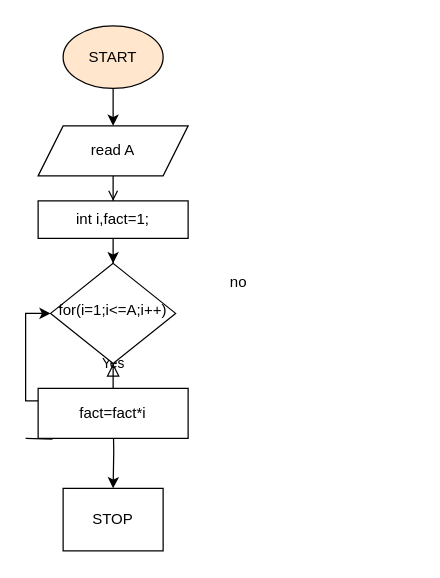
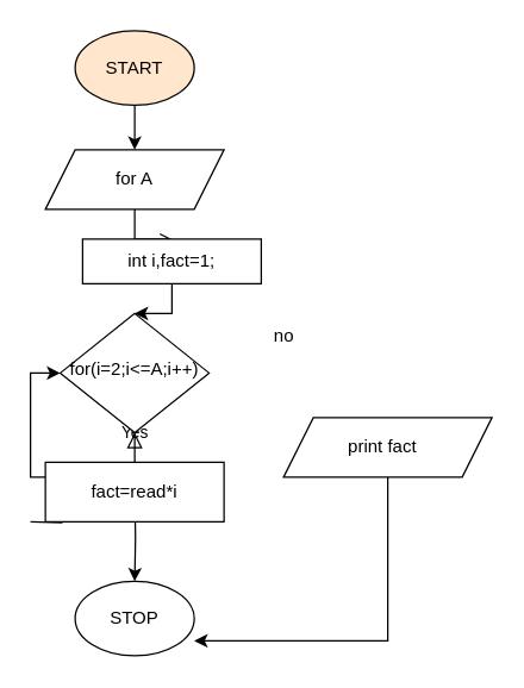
  <mxCell id="0" />
  <mxCell id="1" parent="0" />
  <mxCell id="2" value="Yes" style="rounded=0;html=1;jettySize=auto;orthogonalLoop=1;fontSize=11;endArrow=block;endFill=0;endSize=8;strokeWidth=1;shadow=0;labelBackgroundColor=none;edgeStyle=orthogonalEdgeStyle;" edge="1" parent="1" source="3"><mxGeometry y="20" relative="1" as="geometry"><mxPoint as="offset" /><mxPoint x="90" y="290" as="targetPoint" /></mxGeometry></mxCell>
- <mxCell id="3" value="for(i=1;i&amp;lt;=A;i++)" style="rhombus;whiteSpace=wrap;html=1;shadow=0;fontFamily=Helvetica;fontSize=12;align=center;strokeWidth=1;spacing=6;spacingTop=-4;" vertex="1" parent="1"><mxGeometry x="40" y="210" width="100" height="80" as="geometry" /></mxCell>
+ <mxCell id="3" value="for(i=2;i&amp;lt;=A;i++)" style="rhombus;whiteSpace=wrap;html=1;shadow=0;fontFamily=Helvetica;fontSize=12;align=center;strokeWidth=1;spacing=6;spacingTop=-4;" vertex="1" parent="1"><mxGeometry x="40" y="210" width="100" height="80" as="geometry" /></mxCell>
  <mxCell id="4" style="edgeStyle=orthogonalEdgeStyle;rounded=0;orthogonalLoop=1;jettySize=auto;html=1;entryX=0.5;entryY=0;entryDx=0;entryDy=0;" edge="1" parent="1" target="7"><mxGeometry relative="1" as="geometry"><mxPoint x="90" y="330" as="sourcePoint" /></mxGeometry></mxCell>
  <mxCell id="5" style="edgeStyle=orthogonalEdgeStyle;rounded=0;orthogonalLoop=1;jettySize=auto;html=1;entryX=0.5;entryY=0;entryDx=0;entryDy=0;" edge="1" parent="1" source="6"><mxGeometry relative="1" as="geometry"><mxPoint x="90" y="100" as="targetPoint" /></mxGeometry></mxCell>
  <mxCell id="6" value="START" style="ellipse;whiteSpace=wrap;html=1;fillColor=#ffe6cc;" vertex="1" parent="1"><mxGeometry x="50" y="20" width="80" height="50" as="geometry" /></mxCell>
- <mxCell id="7" value="STOP" style="whiteSpace=wrap;html=1;rounded=0;" vertex="1" parent="1"><mxGeometry x="50" y="390" width="80" height="50" as="geometry" /></mxCell>
+ <mxCell id="7" value="STOP" style="ellipse;whiteSpace=wrap;html=1;" vertex="1" parent="1"><mxGeometry x="50" y="390" width="80" height="50" as="geometry" /></mxCell>
  <mxCell id="8" style="edgeStyle=orthogonalEdgeStyle;rounded=0;orthogonalLoop=1;jettySize=auto;html=1;entryX=0.5;entryY=0;entryDx=0;entryDy=0;endArrow=open;" edge="1" parent="1" source="9" target="13"><mxGeometry relative="1" as="geometry" /></mxCell>
- <mxCell id="9" value="&lt;span&gt;read A&lt;/span&gt;" style="shape=parallelogram;perimeter=parallelogramPerimeter;whiteSpace=wrap;html=1;fixedSize=1;" vertex="1" parent="1"><mxGeometry x="30" y="100" width="120" height="40" as="geometry" /></mxCell>
+ <mxCell id="9" value="&lt;span&gt;for A&lt;/span&gt;" style="shape=parallelogram;perimeter=parallelogramPerimeter;whiteSpace=wrap;html=1;fixedSize=1;" vertex="1" parent="1"><mxGeometry x="30" y="100" width="120" height="40" as="geometry" /></mxCell>
+ <mxCell id="10" style="edgeStyle=orthogonalEdgeStyle;rounded=0;orthogonalLoop=1;jettySize=auto;html=1;exitX=0.5;exitY=1;exitDx=0;exitDy=0;entryX=1;entryY=0.8;entryDx=0;entryDy=0;entryPerimeter=0;" edge="1" parent="1" source="11" target="7"><mxGeometry relative="1" as="geometry" /></mxCell>
+ <mxCell id="11" value="&lt;span&gt;print fact&amp;nbsp;&amp;nbsp;&lt;/span&gt;" style="shape=parallelogram;perimeter=parallelogramPerimeter;whiteSpace=wrap;html=1;fixedSize=1;" vertex="1" parent="1"><mxGeometry x="190" y="280" width="140" height="40" as="geometry" /></mxCell>
  <mxCell id="12" style="edgeStyle=orthogonalEdgeStyle;rounded=0;orthogonalLoop=1;jettySize=auto;html=1;exitX=0.5;exitY=1;exitDx=0;exitDy=0;" edge="1" parent="1" source="13" target="3"><mxGeometry relative="1" as="geometry" /></mxCell>
- <mxCell id="13" value="&lt;span&gt;int i,fact=1;&lt;/span&gt;" style="rounded=0;whiteSpace=wrap;html=1;" vertex="1" parent="1"><mxGeometry x="30" y="160" width="120" height="30" as="geometry" /></mxCell>
+ <mxCell id="13" value="&lt;span&gt;int i,fact=1;&lt;/span&gt;" style="rounded=0;whiteSpace=wrap;html=1;" vertex="1" parent="1"><mxGeometry x="55" y="160" width="120" height="30" as="geometry" /></mxCell>
  <mxCell id="14" style="edgeStyle=orthogonalEdgeStyle;rounded=0;orthogonalLoop=1;jettySize=auto;html=1;entryX=0;entryY=0.5;entryDx=0;entryDy=0;" edge="1" parent="1" target="3"><mxGeometry relative="1" as="geometry"><mxPoint x="20" y="350" as="sourcePoint" /></mxGeometry></mxCell>
- <mxCell id="15" value="fact=fact*i" style="rounded=0;whiteSpace=wrap;html=1;" vertex="1" parent="1"><mxGeometry x="30" y="310" width="120" height="40" as="geometry" /></mxCell>
+ <mxCell id="15" value="fact=read*i" style="rounded=0;whiteSpace=wrap;html=1;" vertex="1" parent="1"><mxGeometry x="30" y="310" width="120" height="40" as="geometry" /></mxCell>
  <mxCell id="16" value="no" style="text;html=1;align=center;verticalAlign=middle;resizable=0;points=[];autosize=1;" vertex="1" parent="1"><mxGeometry x="175" y="215" width="30" height="20" as="geometry" /></mxCell>
